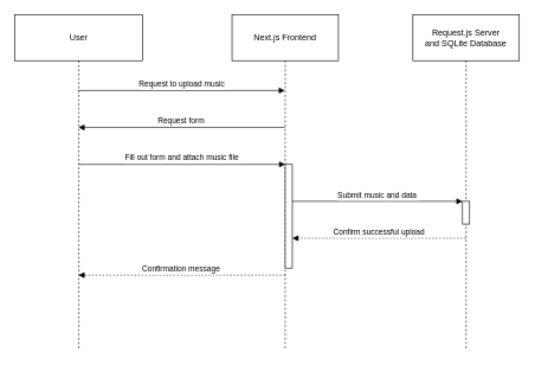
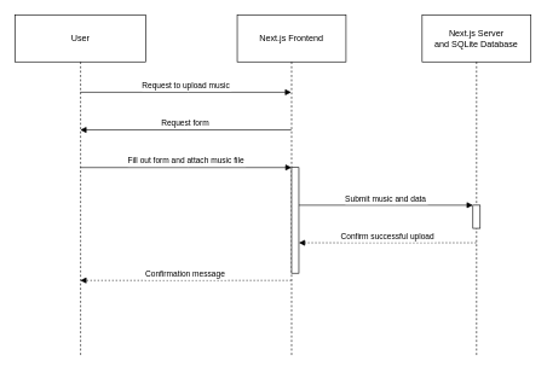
  <mxCell id="0" />
  <mxCell id="1" parent="0" />
  <mxCell id="2" value="User" style="shape=umlLifeline;perimeter=lifelinePerimeter;whiteSpace=wrap;container=1;dropTarget=0;collapsible=0;recursiveResize=0;outlineConnect=0;portConstraint=eastwest;newEdgeStyle={&quot;edgeStyle&quot;:&quot;elbowEdgeStyle&quot;,&quot;elbow&quot;:&quot;vertical&quot;,&quot;curved&quot;:0,&quot;rounded&quot;:0};size=65;" parent="1" vertex="1"><mxGeometry x="20" y="20" width="180" height="472" as="geometry" /></mxCell>
  <mxCell id="3" value="Next.js Frontend" style="shape=umlLifeline;perimeter=lifelinePerimeter;whiteSpace=wrap;container=1;dropTarget=0;collapsible=0;recursiveResize=0;outlineConnect=0;portConstraint=eastwest;newEdgeStyle={&quot;edgeStyle&quot;:&quot;elbowEdgeStyle&quot;,&quot;elbow&quot;:&quot;vertical&quot;,&quot;curved&quot;:0,&quot;rounded&quot;:0};size=65;" parent="1" vertex="1"><mxGeometry x="326" width="150" height="472" as="geometry" y="20" /></mxCell>
  <mxCell id="4" value="" style="points=[];perimeter=orthogonalPerimeter;outlineConnect=0;targetShapes=umlLifeline;portConstraint=eastwest;newEdgeStyle={&quot;edgeStyle&quot;:&quot;elbowEdgeStyle&quot;,&quot;elbow&quot;:&quot;vertical&quot;,&quot;curved&quot;:0,&quot;rounded&quot;:0}" parent="3" vertex="1"><mxGeometry x="75" y="211" width="10" height="146" as="geometry" /></mxCell>
- <mxCell id="5" value="Request.js Server &#10;and SQLite Database" style="shape=umlLifeline;perimeter=lifelinePerimeter;whiteSpace=wrap;container=1;dropTarget=0;collapsible=0;recursiveResize=0;outlineConnect=0;portConstraint=eastwest;newEdgeStyle={&quot;edgeStyle&quot;:&quot;elbowEdgeStyle&quot;,&quot;elbow&quot;:&quot;vertical&quot;,&quot;curved&quot;:0,&quot;rounded&quot;:0};size=65;" parent="1" vertex="1"><mxGeometry x="581" width="150" height="472" as="geometry" y="20" /></mxCell>
+ <mxCell id="5" value="Next.js Server &#10;and SQLite Database" style="shape=umlLifeline;perimeter=lifelinePerimeter;whiteSpace=wrap;container=1;dropTarget=0;collapsible=0;recursiveResize=0;outlineConnect=0;portConstraint=eastwest;newEdgeStyle={&quot;edgeStyle&quot;:&quot;elbowEdgeStyle&quot;,&quot;elbow&quot;:&quot;vertical&quot;,&quot;curved&quot;:0,&quot;rounded&quot;:0};size=65;" parent="1" vertex="1"><mxGeometry x="581" width="150" height="472" as="geometry" y="20" /></mxCell>
  <mxCell id="6" value="" style="points=[];perimeter=orthogonalPerimeter;outlineConnect=0;targetShapes=umlLifeline;portConstraint=eastwest;newEdgeStyle={&quot;edgeStyle&quot;:&quot;elbowEdgeStyle&quot;,&quot;elbow&quot;:&quot;vertical&quot;,&quot;curved&quot;:0,&quot;rounded&quot;:0}" parent="5" vertex="1"><mxGeometry x="70" y="263" width="10" height="32" as="geometry" /></mxCell>
  <mxCell id="7" value="Request to upload music" style="verticalAlign=bottom;endArrow=block;edgeStyle=elbowEdgeStyle;elbow=vertical;curved=0;rounded=0;" parent="1" source="2" target="3" edge="1"><mxGeometry relative="1" as="geometry"><Array as="points"><mxPoint x="258" y="127" /></Array></mxGeometry></mxCell>
  <mxCell id="8" value="Request form" style="verticalAlign=bottom;endArrow=block;edgeStyle=elbowEdgeStyle;elbow=vertical;curved=0;rounded=0;" parent="1" source="3" target="2" edge="1"><mxGeometry relative="1" as="geometry"><Array as="points"><mxPoint x="256" y="179" /></Array></mxGeometry></mxCell>
  <mxCell id="9" value="Fill out form and attach music file" style="verticalAlign=bottom;endArrow=block;edgeStyle=elbowEdgeStyle;elbow=vertical;curved=0;rounded=0;" parent="1" source="2" target="4" edge="1"><mxGeometry relative="1" as="geometry"><Array as="points"><mxPoint x="258" y="231" /></Array></mxGeometry></mxCell>
  <mxCell id="10" value="Submit music and data" style="verticalAlign=bottom;endArrow=block;edgeStyle=elbowEdgeStyle;elbow=vertical;curved=0;rounded=0;" parent="1" source="4" target="6" edge="1"><mxGeometry relative="1" as="geometry"><Array as="points"><mxPoint x="544" y="283" /></Array></mxGeometry></mxCell>
  <mxCell id="11" value="Confirm successful upload" style="verticalAlign=bottom;endArrow=block;edgeStyle=elbowEdgeStyle;elbow=vertical;curved=0;rounded=0;dashed=1;dashPattern=2 3;" parent="1" source="5" target="4" edge="1"><mxGeometry relative="1" as="geometry"><Array as="points"><mxPoint x="541" y="335" /></Array></mxGeometry></mxCell>
  <mxCell id="12" value="Confirmation message" style="verticalAlign=bottom;endArrow=block;edgeStyle=elbowEdgeStyle;elbow=vertical;curved=0;rounded=0;dashed=1;dashPattern=2 3;" parent="1" source="3" target="2" edge="1"><mxGeometry relative="1" as="geometry"><Array as="points"><mxPoint x="258" y="387" /></Array></mxGeometry></mxCell>
